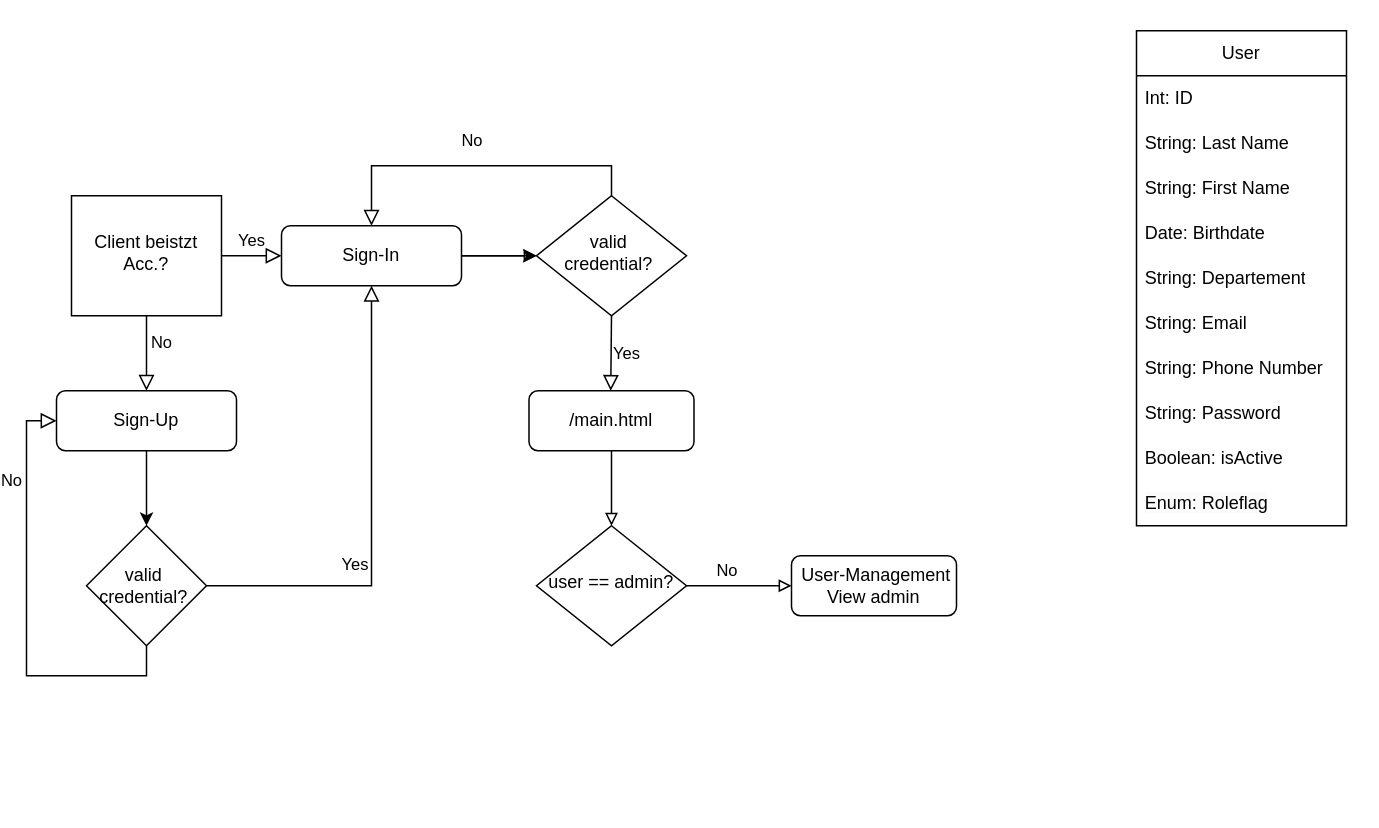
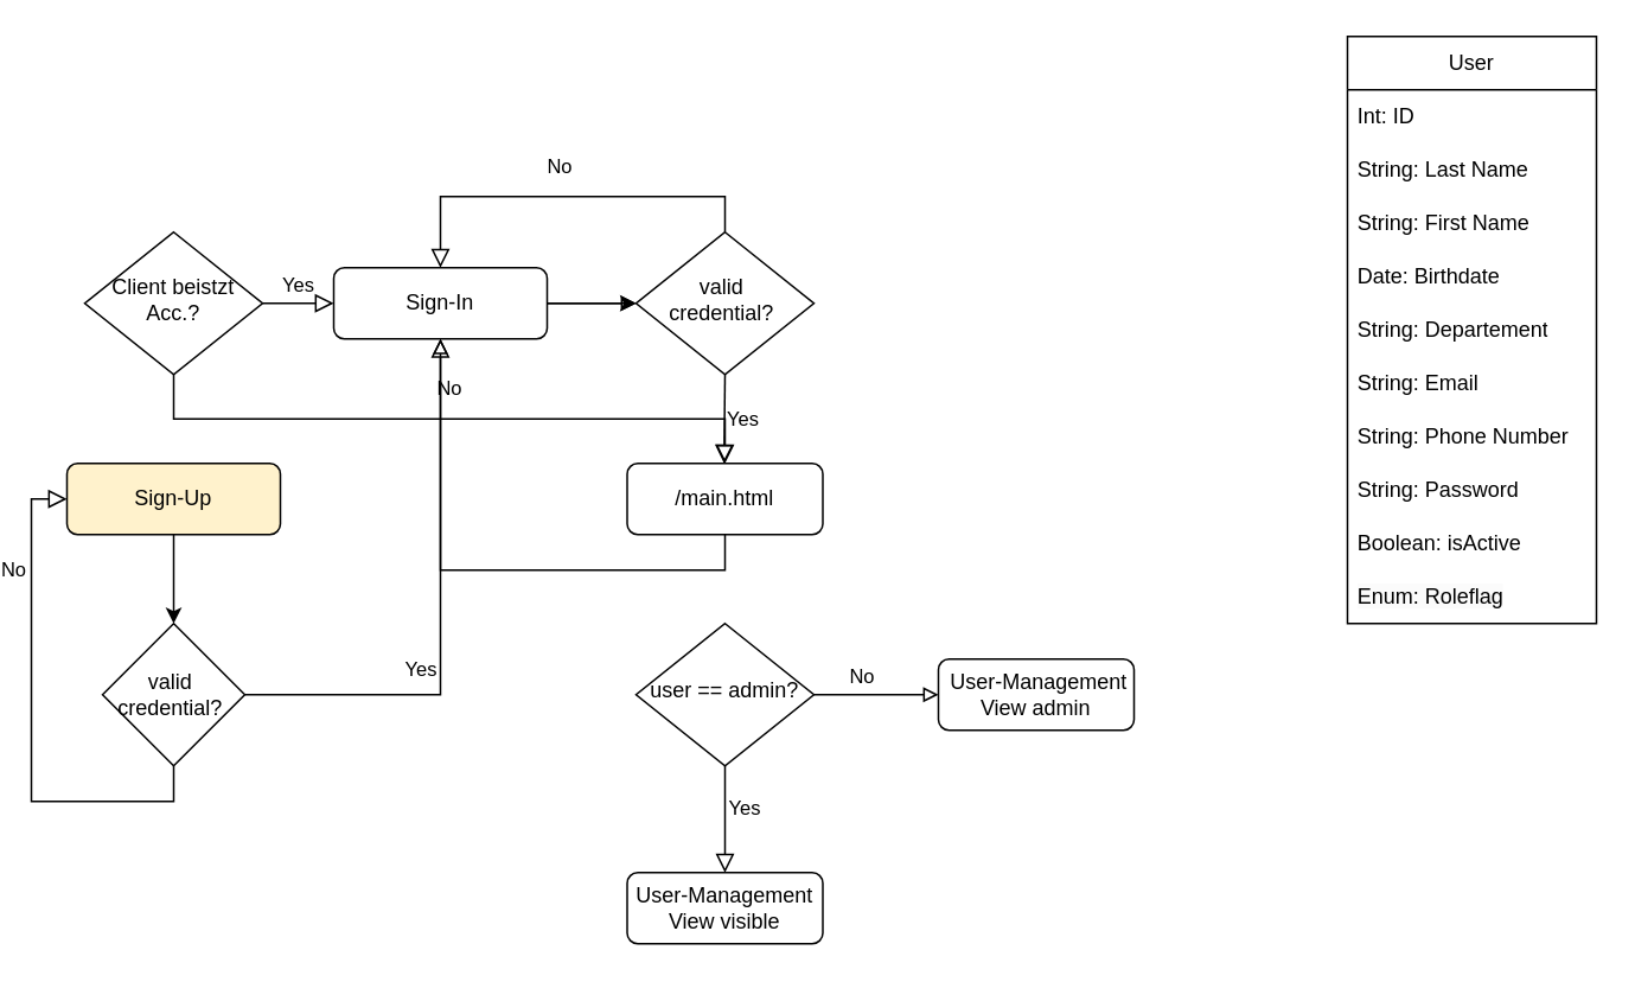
  <mxCell id="0" />
  <mxCell id="1" parent="0" />
  <mxCell id="2" value="Yes" style="edgeStyle=orthogonalEdgeStyle;rounded=0;html=1;jettySize=auto;orthogonalLoop=1;fontSize=11;endArrow=block;endFill=0;endSize=8;strokeWidth=1;shadow=0;labelBackgroundColor=none;entryX=0;entryY=0.5;entryDx=0;entryDy=0;" parent="1" source="3" target="33" edge="1"><mxGeometry y="10" relative="1" as="geometry"><mxPoint as="offset" /><mxPoint x="170" y="170" as="targetPoint" /></mxGeometry></mxCell>
- <mxCell id="3" value="Client beistzt Acc.?" style="whiteSpace=wrap;html=1;shadow=0;fontFamily=Helvetica;fontSize=12;align=center;strokeWidth=1;spacing=6;spacingTop=-4;rounded=0;" parent="1" vertex="1"><mxGeometry x="30" y="130" width="100" height="80" as="geometry" /></mxCell>
+ <mxCell id="3" value="Client beistzt Acc.?" style="rhombus;whiteSpace=wrap;html=1;shadow=0;fontFamily=Helvetica;fontSize=12;align=center;strokeWidth=1;spacing=6;spacingTop=-4;" parent="1" vertex="1"><mxGeometry x="30" y="130" width="100" height="80" as="geometry" /></mxCell>
  <mxCell id="4" value="" style="edgeStyle=orthogonalEdgeStyle;rounded=0;orthogonalLoop=1;jettySize=auto;html=1;entryX=0.5;entryY=0;entryDx=0;entryDy=0;" parent="1" source="5" target="18" edge="1"><mxGeometry relative="1" as="geometry"><mxPoint x="80" y="360" as="targetPoint" /></mxGeometry></mxCell>
- <mxCell id="5" value="Sign-Up" style="rounded=1;whiteSpace=wrap;html=1;fontSize=12;glass=0;strokeWidth=1;shadow=0;" parent="1" vertex="1"><mxGeometry x="20" y="260" width="120" height="40" as="geometry" /></mxCell>
- <mxCell id="6" value="No&lt;div&gt;&lt;br&gt;&lt;/div&gt;" style="edgeStyle=orthogonalEdgeStyle;rounded=0;html=1;jettySize=auto;orthogonalLoop=1;fontSize=11;endArrow=block;endFill=0;endSize=8;strokeWidth=1;shadow=0;labelBackgroundColor=none;exitX=0.5;exitY=1;exitDx=0;exitDy=0;entryX=0.5;entryY=0;entryDx=0;entryDy=0;" parent="1" source="3" target="5" edge="1"><mxGeometry y="10" relative="1" as="geometry"><mxPoint as="offset" /><mxPoint x="140" y="300" as="sourcePoint" /><mxPoint x="190" y="300" as="targetPoint" /></mxGeometry></mxCell>
+ <mxCell id="5" value="Sign-Up" style="rounded=1;whiteSpace=wrap;html=1;fontSize=12;glass=0;strokeWidth=1;shadow=0;fillColor=#fff2cc;" parent="1" vertex="1"><mxGeometry x="20" y="260" width="120" height="40" as="geometry" /></mxCell>
+ <mxCell id="6" value="No&lt;div&gt;&lt;br&gt;&lt;/div&gt;" style="edgeStyle=orthogonalEdgeStyle;rounded=0;html=1;jettySize=auto;orthogonalLoop=1;fontSize=11;endArrow=block;endFill=0;endSize=8;strokeWidth=1;shadow=0;labelBackgroundColor=none;exitX=0.5;exitY=1;exitDx=0;exitDy=0;" parent="1" source="3" target="12" edge="1"><mxGeometry y="10" relative="1" as="geometry"><mxPoint as="offset" /><mxPoint x="140" y="300" as="sourcePoint" /><mxPoint x="190" y="300" as="targetPoint" /></mxGeometry></mxCell>
  <mxCell id="7" value="valid&amp;nbsp;&lt;div&gt;credential?&lt;span style=&quot;background-color: initial;&quot;&gt;&amp;nbsp;&lt;/span&gt;&lt;/div&gt;" style="rhombus;whiteSpace=wrap;html=1;shadow=0;fontFamily=Helvetica;fontSize=12;align=center;strokeWidth=1;spacing=6;spacingTop=-4;" parent="1" vertex="1"><mxGeometry x="340" y="130" width="100" height="80" as="geometry" /></mxCell>
  <mxCell id="8" value="" style="endArrow=block;html=1;rounded=0;endFill=0;exitX=1;exitY=0.5;exitDx=0;exitDy=0;entryX=0;entryY=0.5;entryDx=0;entryDy=0;" parent="1" target="7" edge="1"><mxGeometry width="50" height="50" relative="1" as="geometry"><mxPoint x="290" y="170" as="sourcePoint" /><mxPoint x="340" y="170" as="targetPoint" /></mxGeometry></mxCell>
  <mxCell id="9" value="No&lt;div&gt;&lt;br&gt;&lt;/div&gt;" style="edgeStyle=orthogonalEdgeStyle;rounded=0;html=1;jettySize=auto;orthogonalLoop=1;fontSize=11;endArrow=block;endFill=0;endSize=8;strokeWidth=1;shadow=0;labelBackgroundColor=none;exitX=0.5;exitY=0;exitDx=0;exitDy=0;entryX=0.5;entryY=0;entryDx=0;entryDy=0;" parent="1" source="7" target="33" edge="1"><mxGeometry x="0.023" y="-10" relative="1" as="geometry"><mxPoint as="offset" /><mxPoint x="330" y="60" as="sourcePoint" /><mxPoint x="220" y="140" as="targetPoint" /></mxGeometry></mxCell>
  <mxCell id="10" value="Yes" style="edgeStyle=orthogonalEdgeStyle;rounded=0;html=1;jettySize=auto;orthogonalLoop=1;fontSize=11;endArrow=block;endFill=0;endSize=8;strokeWidth=1;shadow=0;labelBackgroundColor=none;exitX=0.5;exitY=1;exitDx=0;exitDy=0;entryX=0.5;entryY=0;entryDx=0;entryDy=0;" parent="1" source="7" edge="1"><mxGeometry y="10" relative="1" as="geometry"><mxPoint as="offset" /><mxPoint x="389.5" y="210" as="sourcePoint" /><mxPoint x="389.5" y="260" as="targetPoint" /></mxGeometry></mxCell>
- <mxCell id="11" style="edgeStyle=orthogonalEdgeStyle;rounded=0;orthogonalLoop=1;jettySize=auto;html=1;endArrow=block;endFill=0;entryX=0.5;entryY=0;entryDx=0;entryDy=0;exitX=0.5;exitY=1;exitDx=0;exitDy=0;" parent="1" source="12" target="13" edge="1"><mxGeometry relative="1" as="geometry"><mxPoint x="390" y="350" as="targetPoint" /></mxGeometry></mxCell>
+ <mxCell id="11" style="edgeStyle=orthogonalEdgeStyle;rounded=0;orthogonalLoop=1;jettySize=auto;html=1;endArrow=block;endFill=0;exitX=0.5;exitY=1;exitDx=0;exitDy=0;" parent="1" source="12" target="33" edge="1"><mxGeometry relative="1" as="geometry"><mxPoint x="390" y="350" as="targetPoint" /></mxGeometry></mxCell>
  <mxCell id="12" value="/main.html" style="rounded=1;whiteSpace=wrap;html=1;fontSize=12;glass=0;strokeWidth=1;shadow=0;" parent="1" vertex="1"><mxGeometry x="335" y="260" width="110" height="40" as="geometry" /></mxCell>
  <mxCell id="13" value="&lt;div&gt;&lt;br&gt;&lt;/div&gt;user == admin?&lt;div&gt;&lt;br&gt;&lt;/div&gt;" style="rhombus;whiteSpace=wrap;html=1;shadow=0;fontFamily=Helvetica;fontSize=12;align=center;strokeWidth=1;spacing=6;spacingTop=-4;" parent="1" vertex="1"><mxGeometry x="340" y="350" width="100" height="80" as="geometry" /></mxCell>
+ <mxCell id="14" value="Yes" style="edgeStyle=orthogonalEdgeStyle;rounded=0;html=1;jettySize=auto;orthogonalLoop=1;fontSize=11;endArrow=block;endFill=0;endSize=8;strokeWidth=1;shadow=0;labelBackgroundColor=none;exitX=0.5;exitY=1;exitDx=0;exitDy=0;entryX=0.5;entryY=0;entryDx=0;entryDy=0;" parent="1" source="13" target="16" edge="1"><mxGeometry x="-0.2" y="11" relative="1" as="geometry"><mxPoint as="offset" /><mxPoint x="339" y="490" as="sourcePoint" /><mxPoint x="395" y="500" as="targetPoint" /></mxGeometry></mxCell>
  <mxCell id="15" value="&amp;nbsp;User-Management View admin" style="rounded=1;whiteSpace=wrap;html=1;fontSize=12;glass=0;strokeWidth=1;shadow=0;" parent="1" vertex="1"><mxGeometry x="510" y="370" width="110" height="40" as="geometry" /></mxCell>
+ <mxCell id="16" value="User-Management View visible" style="rounded=1;whiteSpace=wrap;html=1;fontSize=12;glass=0;strokeWidth=1;shadow=0;" parent="1" vertex="1"><mxGeometry x="335" y="490" width="110" height="40" as="geometry" /></mxCell>
  <mxCell id="17" value="No" style="edgeStyle=orthogonalEdgeStyle;rounded=0;orthogonalLoop=1;jettySize=auto;html=1;endArrow=block;endFill=0;entryX=0;entryY=0.5;entryDx=0;entryDy=0;exitX=1;exitY=0.5;exitDx=0;exitDy=0;" parent="1" source="13" target="15" edge="1"><mxGeometry x="-0.231" y="10" relative="1" as="geometry"><mxPoint x="450" y="390" as="sourcePoint" /><mxPoint x="490" y="380" as="targetPoint" /><mxPoint as="offset" /></mxGeometry></mxCell>
  <mxCell id="18" value="valid&amp;nbsp;&lt;div&gt;credential?&amp;nbsp;&lt;/div&gt;" style="rhombus;whiteSpace=wrap;html=1;" parent="1" vertex="1"><mxGeometry x="40" y="350" width="80" height="80" as="geometry" /></mxCell>
  <mxCell id="19" value="No" style="edgeStyle=orthogonalEdgeStyle;rounded=0;html=1;jettySize=auto;orthogonalLoop=1;fontSize=11;endArrow=block;endFill=0;endSize=8;strokeWidth=1;shadow=0;labelBackgroundColor=none;exitX=0.5;exitY=1;exitDx=0;exitDy=0;entryX=0;entryY=0.5;entryDx=0;entryDy=0;" parent="1" source="18" target="5" edge="1"><mxGeometry x="0.586" y="10" relative="1" as="geometry"><mxPoint as="offset" /><mxPoint x="79.5" y="440" as="sourcePoint" /><mxPoint x="80" y="480" as="targetPoint" /></mxGeometry></mxCell>
  <mxCell id="20" value="Yes" style="edgeStyle=orthogonalEdgeStyle;rounded=0;html=1;jettySize=auto;orthogonalLoop=1;fontSize=11;endArrow=block;endFill=0;endSize=8;strokeWidth=1;shadow=0;labelBackgroundColor=none;exitX=1;exitY=0.5;exitDx=0;exitDy=0;entryX=0.5;entryY=1;entryDx=0;entryDy=0;" parent="1" source="18" target="33" edge="1"><mxGeometry x="-0.2" y="11" relative="1" as="geometry"><mxPoint as="offset" /><mxPoint x="180" y="390" as="sourcePoint" /><mxPoint x="230" y="200" as="targetPoint" /></mxGeometry></mxCell>
  <mxCell id="21" value="User" style="swimlane;fontStyle=0;childLayout=stackLayout;horizontal=1;startSize=30;horizontalStack=0;resizeParent=1;resizeParentMax=0;resizeLast=0;collapsible=1;marginBottom=0;whiteSpace=wrap;html=1;" parent="1" vertex="1"><mxGeometry x="740" y="20" width="140" height="330" as="geometry"><mxRectangle x="880" y="60" width="70" height="30" as="alternateBounds" /></mxGeometry></mxCell>
  <mxCell id="22" value="Int: ID" style="text;strokeColor=none;fillColor=none;align=left;verticalAlign=middle;spacingLeft=4;spacingRight=4;overflow=hidden;points=[[0,0.5],[1,0.5]];portConstraint=eastwest;rotatable=0;whiteSpace=wrap;html=1;" parent="21" vertex="1"><mxGeometry y="30" width="140" height="30" as="geometry" /></mxCell>
  <mxCell id="23" value="String: Last Name" style="text;strokeColor=none;fillColor=none;align=left;verticalAlign=middle;spacingLeft=4;spacingRight=4;overflow=hidden;points=[[0,0.5],[1,0.5]];portConstraint=eastwest;rotatable=0;whiteSpace=wrap;html=1;" parent="21" vertex="1"><mxGeometry y="60" width="140" height="30" as="geometry" /></mxCell>
  <mxCell id="24" value="String: First Name" style="text;strokeColor=none;fillColor=none;align=left;verticalAlign=middle;spacingLeft=4;spacingRight=4;overflow=hidden;points=[[0,0.5],[1,0.5]];portConstraint=eastwest;rotatable=0;whiteSpace=wrap;html=1;" parent="21" vertex="1"><mxGeometry y="90" width="140" height="30" as="geometry" /></mxCell>
  <mxCell id="25" value="Date: Birthdate" style="text;strokeColor=none;fillColor=none;align=left;verticalAlign=middle;spacingLeft=4;spacingRight=4;overflow=hidden;points=[[0,0.5],[1,0.5]];portConstraint=eastwest;rotatable=0;whiteSpace=wrap;html=1;" parent="21" vertex="1"><mxGeometry y="120" width="140" height="30" as="geometry" /></mxCell>
  <mxCell id="26" value="String: Departement" style="text;strokeColor=none;fillColor=none;align=left;verticalAlign=middle;spacingLeft=4;spacingRight=4;overflow=hidden;points=[[0,0.5],[1,0.5]];portConstraint=eastwest;rotatable=0;whiteSpace=wrap;html=1;" parent="21" vertex="1"><mxGeometry y="150" width="140" height="30" as="geometry" /></mxCell>
  <mxCell id="27" value="String: Email" style="text;strokeColor=none;fillColor=none;align=left;verticalAlign=middle;spacingLeft=4;spacingRight=4;overflow=hidden;points=[[0,0.5],[1,0.5]];portConstraint=eastwest;rotatable=0;whiteSpace=wrap;html=1;" parent="21" vertex="1"><mxGeometry y="180" width="140" height="30" as="geometry" /></mxCell>
  <mxCell id="28" value="String: Phone Number" style="text;strokeColor=none;fillColor=none;align=left;verticalAlign=middle;spacingLeft=4;spacingRight=4;overflow=hidden;points=[[0,0.5],[1,0.5]];portConstraint=eastwest;rotatable=0;whiteSpace=wrap;html=1;" parent="21" vertex="1"><mxGeometry y="210" width="140" height="30" as="geometry" /></mxCell>
  <mxCell id="29" value="String: Password" style="text;strokeColor=none;fillColor=none;align=left;verticalAlign=middle;spacingLeft=4;spacingRight=4;overflow=hidden;points=[[0,0.5],[1,0.5]];portConstraint=eastwest;rotatable=0;whiteSpace=wrap;html=1;" parent="21" vertex="1"><mxGeometry y="240" width="140" height="30" as="geometry" /></mxCell>
  <mxCell id="30" value="Boolean: isActive" style="text;strokeColor=none;fillColor=none;align=left;verticalAlign=middle;spacingLeft=4;spacingRight=4;overflow=hidden;points=[[0,0.5],[1,0.5]];portConstraint=eastwest;rotatable=0;whiteSpace=wrap;html=1;" parent="21" vertex="1"><mxGeometry y="270" width="140" height="30" as="geometry" /></mxCell>
  <mxCell id="31" value="&lt;span style=&quot;color: rgb(0, 0, 0); font-family: Helvetica; font-size: 12px; font-style: normal; font-variant-ligatures: normal; font-variant-caps: normal; font-weight: 400; letter-spacing: normal; orphans: 2; text-align: left; text-indent: 0px; text-transform: none; widows: 2; word-spacing: 0px; -webkit-text-stroke-width: 0px; white-space: normal; background-color: rgb(251, 251, 251); text-decoration-thickness: initial; text-decoration-style: initial; text-decoration-color: initial; display: inline !important; float: none;&quot;&gt;Enum: Roleflag&lt;/span&gt;" style="text;strokeColor=none;fillColor=none;align=left;verticalAlign=middle;spacingLeft=4;spacingRight=4;overflow=hidden;points=[[0,0.5],[1,0.5]];portConstraint=eastwest;rotatable=0;whiteSpace=wrap;html=1;" parent="21" vertex="1"><mxGeometry y="300" width="140" height="30" as="geometry" /></mxCell>
  <mxCell id="32" value="" style="edgeStyle=orthogonalEdgeStyle;rounded=0;orthogonalLoop=1;jettySize=auto;html=1;exitX=1;exitY=0.5;exitDx=0;exitDy=0;" edge="1" parent="1" source="33" target="7"><mxGeometry relative="1" as="geometry"><mxPoint x="300" y="170" as="sourcePoint" /></mxGeometry></mxCell>
  <mxCell id="33" value="Sign-In" style="rounded=1;whiteSpace=wrap;html=1;fontSize=12;glass=0;strokeWidth=1;shadow=0;" vertex="1" parent="1"><mxGeometry x="170" y="150" width="120" height="40" as="geometry" /></mxCell>
